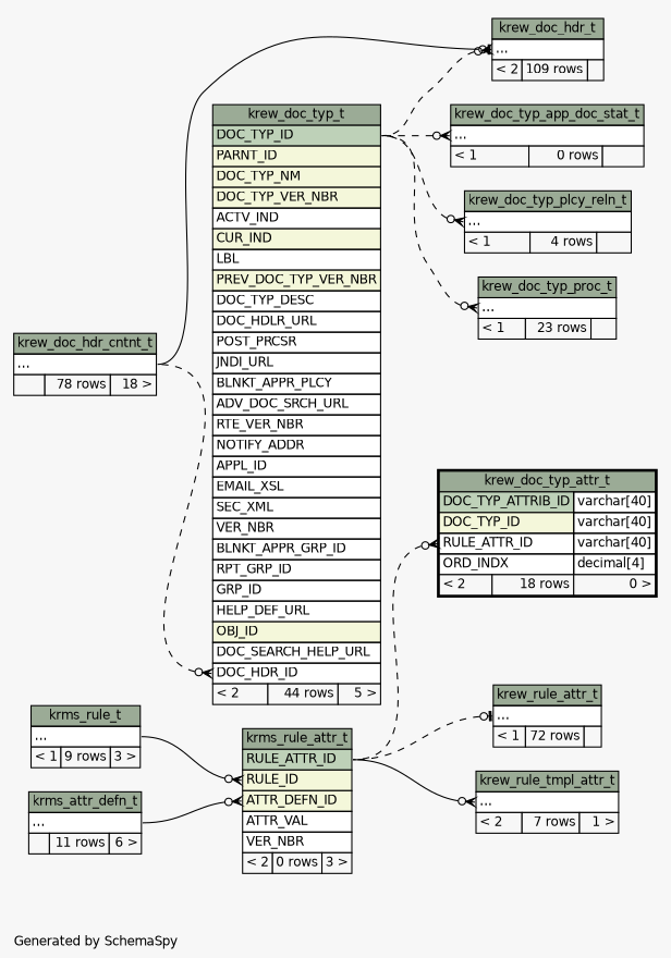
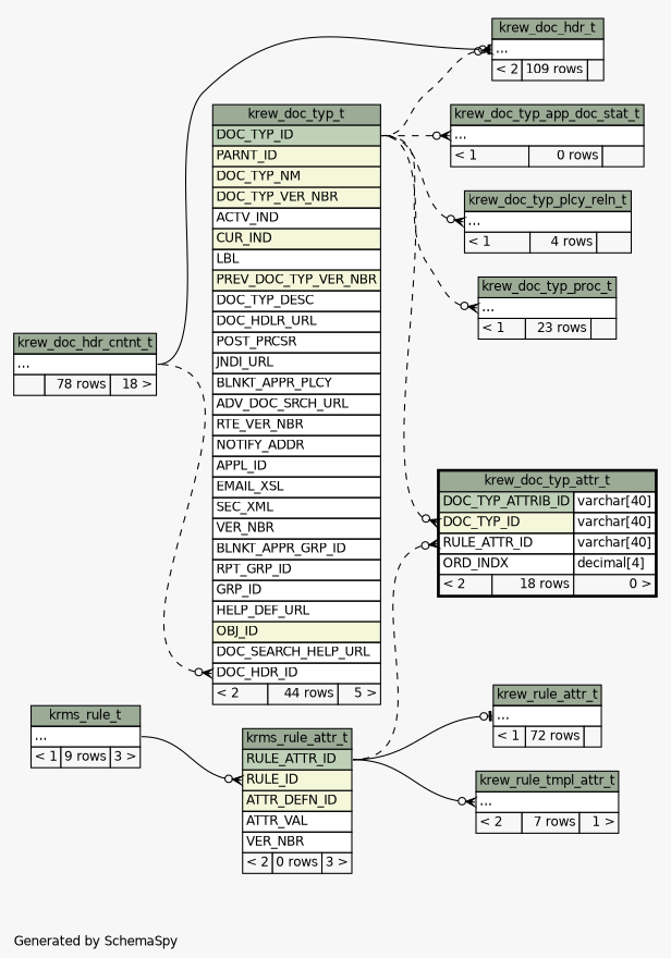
  digraph {
    bgcolor="#f7f7f7"
    fontname=Helvetica
    fontsize=11
    label="\nGenerated by SchemaSpy"
    labeljust=l
    nodesep=0.18
    rankdir=RL
    ranksep=0.46
    node [fontname=Helvetica fontsize=11 shape=plaintext]
    edge [arrowhead=none arrowsize=0.8 arrowtail=crowodot dir=back headport="DOC_TYP_ID:e" style=dashed tailport="elipses:w"]
    n1 [label=<     <TABLE BORDER="0" CELLBORDER="1" CELLSPACING="0" BGCOLOR="#ffffff">       <TR><TD COLSPAN="3" BGCOLOR="#9bab96" ALIGN="CENTER">krew_doc_hdr_t</TD></TR>       <TR><TD PORT="elipses" COLSPAN="3" ALIGN="LEFT">...</TD></TR>       <TR><TD ALIGN="LEFT" BGCOLOR="#f7f7f7">&lt; 2</TD><TD ALIGN="RIGHT" BGCOLOR="#f7f7f7">109 rows</TD><TD ALIGN="RIGHT" BGCOLOR="#f7f7f7">  </TD></TR>     </TABLE>>]
    n2 [label=<     <TABLE BORDER="0" CELLBORDER="1" CELLSPACING="0" BGCOLOR="#ffffff">       <TR><TD COLSPAN="3" BGCOLOR="#9bab96" ALIGN="CENTER">krew_doc_hdr_cntnt_t</TD></TR>       <TR><TD PORT="elipses" COLSPAN="3" ALIGN="LEFT">...</TD></TR>       <TR><TD ALIGN="LEFT" BGCOLOR="#f7f7f7">  </TD><TD ALIGN="RIGHT" BGCOLOR="#f7f7f7">78 rows</TD><TD ALIGN="RIGHT" BGCOLOR="#f7f7f7">18 &gt;</TD></TR>     </TABLE>>]
    n3 [label=<     <TABLE BORDER="0" CELLBORDER="1" CELLSPACING="0" BGCOLOR="#ffffff">       <TR><TD COLSPAN="3" BGCOLOR="#9bab96" ALIGN="CENTER">krew_doc_typ_t</TD></TR>       <TR><TD PORT="DOC_TYP_ID" COLSPAN="3" BGCOLOR="#bed1b8" ALIGN="LEFT">DOC_TYP_ID</TD></TR>       <TR><TD PORT="PARNT_ID" COLSPAN="3" BGCOLOR="#f4f7da" ALIGN="LEFT">PARNT_ID</TD></TR>       <TR><TD PORT="DOC_TYP_NM" COLSPAN="3" BGCOLOR="#f4f7da" ALIGN="LEFT">DOC_TYP_NM</TD></TR>       <TR><TD PORT="DOC_TYP_VER_NBR" COLSPAN="3" BGCOLOR="#f4f7da" ALIGN="LEFT">DOC_TYP_VER_NBR</TD></TR>       <TR><TD PORT="ACTV_IND" COLSPAN="3" ALIGN="LEFT">ACTV_IND</TD></TR>       <TR><TD PORT="CUR_IND" COLSPAN="3" BGCOLOR="#f4f7da" ALIGN="LEFT">CUR_IND</TD></TR>       <TR><TD PORT="LBL" COLSPAN="3" ALIGN="LEFT">LBL</TD></TR>       <TR><TD PORT="PREV_DOC_TYP_VER_NBR" COLSPAN="3" BGCOLOR="#f4f7da" ALIGN="LEFT">PREV_DOC_TYP_VER_NBR</TD></TR>       <TR><TD PORT="DOC_TYP_DESC" COLSPAN="3" ALIGN="LEFT">DOC_TYP_DESC</TD></TR>       <TR><TD PORT="DOC_HDLR_URL" COLSPAN="3" ALIGN="LEFT">DOC_HDLR_URL</TD></TR>       <TR><TD PORT="POST_PRCSR" COLSPAN="3" ALIGN="LEFT">POST_PRCSR</TD></TR>       <TR><TD PORT="JNDI_URL" COLSPAN="3" ALIGN="LEFT">JNDI_URL</TD></TR>       <TR><TD PORT="BLNKT_APPR_PLCY" COLSPAN="3" ALIGN="LEFT">BLNKT_APPR_PLCY</TD></TR>       <TR><TD PORT="ADV_DOC_SRCH_URL" COLSPAN="3" ALIGN="LEFT">ADV_DOC_SRCH_URL</TD></TR>       <TR><TD PORT="RTE_VER_NBR" COLSPAN="3" ALIGN="LEFT">RTE_VER_NBR</TD></TR>       <TR><TD PORT="NOTIFY_ADDR" COLSPAN="3" ALIGN="LEFT">NOTIFY_ADDR</TD></TR>       <TR><TD PORT="APPL_ID" COLSPAN="3" ALIGN="LEFT">APPL_ID</TD></TR>       <TR><TD PORT="EMAIL_XSL" COLSPAN="3" ALIGN="LEFT">EMAIL_XSL</TD></TR>       <TR><TD PORT="SEC_XML" COLSPAN="3" ALIGN="LEFT">SEC_XML</TD></TR>       <TR><TD PORT="VER_NBR" COLSPAN="3" ALIGN="LEFT">VER_NBR</TD></TR>       <TR><TD PORT="BLNKT_APPR_GRP_ID" COLSPAN="3" ALIGN="LEFT">BLNKT_APPR_GRP_ID</TD></TR>       <TR><TD PORT="RPT_GRP_ID" COLSPAN="3" ALIGN="LEFT">RPT_GRP_ID</TD></TR>       <TR><TD PORT="GRP_ID" COLSPAN="3" ALIGN="LEFT">GRP_ID</TD></TR>       <TR><TD PORT="HELP_DEF_URL" COLSPAN="3" ALIGN="LEFT">HELP_DEF_URL</TD></TR>       <TR><TD PORT="OBJ_ID" COLSPAN="3" BGCOLOR="#f4f7da" ALIGN="LEFT">OBJ_ID</TD></TR>       <TR><TD PORT="DOC_SEARCH_HELP_URL" COLSPAN="3" ALIGN="LEFT">DOC_SEARCH_HELP_URL</TD></TR>       <TR><TD PORT="DOC_HDR_ID" COLSPAN="3" ALIGN="LEFT">DOC_HDR_ID</TD></TR>       <TR><TD ALIGN="LEFT" BGCOLOR="#f7f7f7">&lt; 2</TD><TD ALIGN="RIGHT" BGCOLOR="#f7f7f7">44 rows</TD><TD ALIGN="RIGHT" BGCOLOR="#f7f7f7">5 &gt;</TD></TR>     </TABLE>>]
    n4 [label=<     <TABLE BORDER="0" CELLBORDER="1" CELLSPACING="0" BGCOLOR="#ffffff">       <TR><TD COLSPAN="3" BGCOLOR="#9bab96" ALIGN="CENTER">krew_doc_typ_app_doc_stat_t</TD></TR>       <TR><TD PORT="elipses" COLSPAN="3" ALIGN="LEFT">...</TD></TR>       <TR><TD ALIGN="LEFT" BGCOLOR="#f7f7f7">&lt; 1</TD><TD ALIGN="RIGHT" BGCOLOR="#f7f7f7">0 rows</TD><TD ALIGN="RIGHT" BGCOLOR="#f7f7f7">  </TD></TR>     </TABLE>>]
    n5 [label=<     <TABLE BORDER="2" CELLBORDER="1" CELLSPACING="0" BGCOLOR="#ffffff">       <TR><TD COLSPAN="3" BGCOLOR="#9bab96" ALIGN="CENTER">krew_doc_typ_attr_t</TD></TR>       <TR><TD PORT="DOC_TYP_ATTRIB_ID" COLSPAN="2" BGCOLOR="#bed1b8" ALIGN="LEFT">DOC_TYP_ATTRIB_ID</TD><TD PORT="DOC_TYP_ATTRIB_ID.type" ALIGN="LEFT">varchar[40]</TD></TR>       <TR><TD PORT="DOC_TYP_ID" COLSPAN="2" BGCOLOR="#f4f7da" ALIGN="LEFT">DOC_TYP_ID</TD><TD PORT="DOC_TYP_ID.type" ALIGN="LEFT">varchar[40]</TD></TR>       <TR><TD PORT="RULE_ATTR_ID" COLSPAN="2" ALIGN="LEFT">RULE_ATTR_ID</TD><TD PORT="RULE_ATTR_ID.type" ALIGN="LEFT">varchar[40]</TD></TR>       <TR><TD PORT="ORD_INDX" COLSPAN="2" ALIGN="LEFT">ORD_INDX</TD><TD PORT="ORD_INDX.type" ALIGN="LEFT">decimal[4]</TD></TR>       <TR><TD ALIGN="LEFT" BGCOLOR="#f7f7f7">&lt; 2</TD><TD ALIGN="RIGHT" BGCOLOR="#f7f7f7">18 rows</TD><TD ALIGN="RIGHT" BGCOLOR="#f7f7f7">0 &gt;</TD></TR>     </TABLE>>]
    n6 [label=<     <TABLE BORDER="0" CELLBORDER="1" CELLSPACING="0" BGCOLOR="#ffffff">       <TR><TD COLSPAN="3" BGCOLOR="#9bab96" ALIGN="CENTER">krms_rule_attr_t</TD></TR>       <TR><TD PORT="RULE_ATTR_ID" COLSPAN="3" BGCOLOR="#bed1b8" ALIGN="LEFT">RULE_ATTR_ID</TD></TR>       <TR><TD PORT="RULE_ID" COLSPAN="3" BGCOLOR="#f4f7da" ALIGN="LEFT">RULE_ID</TD></TR>       <TR><TD PORT="ATTR_DEFN_ID" COLSPAN="3" BGCOLOR="#f4f7da" ALIGN="LEFT">ATTR_DEFN_ID</TD></TR>       <TR><TD PORT="ATTR_VAL" COLSPAN="3" ALIGN="LEFT">ATTR_VAL</TD></TR>       <TR><TD PORT="VER_NBR" COLSPAN="3" ALIGN="LEFT">VER_NBR</TD></TR>       <TR><TD ALIGN="LEFT" BGCOLOR="#f7f7f7">&lt; 2</TD><TD ALIGN="RIGHT" BGCOLOR="#f7f7f7">0 rows</TD><TD ALIGN="RIGHT" BGCOLOR="#f7f7f7">3 &gt;</TD></TR>     </TABLE>>]
-   n7 [label=<     <TABLE BORDER="0" CELLBORDER="1" CELLSPACING="0" BGCOLOR="#ffffff">       <TR><TD COLSPAN="3" BGCOLOR="#9bab96" ALIGN="CENTER">krms_attr_defn_t</TD></TR>       <TR><TD PORT="elipses" COLSPAN="3" ALIGN="LEFT">...</TD></TR>       <TR><TD ALIGN="LEFT" BGCOLOR="#f7f7f7">  </TD><TD ALIGN="RIGHT" BGCOLOR="#f7f7f7">11 rows</TD><TD ALIGN="RIGHT" BGCOLOR="#f7f7f7">6 &gt;</TD></TR>     </TABLE>>]
    n8 [label=<     <TABLE BORDER="0" CELLBORDER="1" CELLSPACING="0" BGCOLOR="#ffffff">       <TR><TD COLSPAN="3" BGCOLOR="#9bab96" ALIGN="CENTER">krms_rule_t</TD></TR>       <TR><TD PORT="elipses" COLSPAN="3" ALIGN="LEFT">...</TD></TR>       <TR><TD ALIGN="LEFT" BGCOLOR="#f7f7f7">&lt; 1</TD><TD ALIGN="RIGHT" BGCOLOR="#f7f7f7">9 rows</TD><TD ALIGN="RIGHT" BGCOLOR="#f7f7f7">3 &gt;</TD></TR>     </TABLE>>]
    n9 [label=<     <TABLE BORDER="0" CELLBORDER="1" CELLSPACING="0" BGCOLOR="#ffffff">       <TR><TD COLSPAN="3" BGCOLOR="#9bab96" ALIGN="CENTER">krew_doc_typ_plcy_reln_t</TD></TR>       <TR><TD PORT="elipses" COLSPAN="3" ALIGN="LEFT">...</TD></TR>       <TR><TD ALIGN="LEFT" BGCOLOR="#f7f7f7">&lt; 1</TD><TD ALIGN="RIGHT" BGCOLOR="#f7f7f7">4 rows</TD><TD ALIGN="RIGHT" BGCOLOR="#f7f7f7">  </TD></TR>     </TABLE>>]
    n10 [label=<     <TABLE BORDER="0" CELLBORDER="1" CELLSPACING="0" BGCOLOR="#ffffff">       <TR><TD COLSPAN="3" BGCOLOR="#9bab96" ALIGN="CENTER">krew_doc_typ_proc_t</TD></TR>       <TR><TD PORT="elipses" COLSPAN="3" ALIGN="LEFT">...</TD></TR>       <TR><TD ALIGN="LEFT" BGCOLOR="#f7f7f7">&lt; 1</TD><TD ALIGN="RIGHT" BGCOLOR="#f7f7f7">23 rows</TD><TD ALIGN="RIGHT" BGCOLOR="#f7f7f7">  </TD></TR>     </TABLE>>]
    n11 [label=<     <TABLE BORDER="0" CELLBORDER="1" CELLSPACING="0" BGCOLOR="#ffffff">       <TR><TD COLSPAN="3" BGCOLOR="#9bab96" ALIGN="CENTER">krew_rule_attr_t</TD></TR>       <TR><TD PORT="elipses" COLSPAN="3" ALIGN="LEFT">...</TD></TR>       <TR><TD ALIGN="LEFT" BGCOLOR="#f7f7f7">&lt; 1</TD><TD ALIGN="RIGHT" BGCOLOR="#f7f7f7">72 rows</TD><TD ALIGN="RIGHT" BGCOLOR="#f7f7f7">  </TD></TR>     </TABLE>>]
    n12 [label=<     <TABLE BORDER="0" CELLBORDER="1" CELLSPACING="0" BGCOLOR="#ffffff">       <TR><TD COLSPAN="3" BGCOLOR="#9bab96" ALIGN="CENTER">krew_rule_tmpl_attr_t</TD></TR>       <TR><TD PORT="elipses" COLSPAN="3" ALIGN="LEFT">...</TD></TR>       <TR><TD ALIGN="LEFT" BGCOLOR="#f7f7f7">&lt; 2</TD><TD ALIGN="RIGHT" BGCOLOR="#f7f7f7">7 rows</TD><TD ALIGN="RIGHT" BGCOLOR="#f7f7f7">1 &gt;</TD></TR>     </TABLE>>]
    n1 -> n2 [arrowtail=teeodot headport="elipses:e" style=solid]
    n1 -> n3
    n3 -> n2 [headport="elipses:e" tailport="DOC_HDR_ID:w"]
    n4 -> n3
+   n5 -> n3 [tailport="DOC_TYP_ID:w"]
    n5 -> n6 [headport="RULE_ATTR_ID:e" tailport="RULE_ATTR_ID:w"]
-   n6 -> n7 [headport="elipses:e" tailport="ATTR_DEFN_ID:w" style=""]
    n6 -> n8 [headport="elipses:e" tailport="RULE_ID:w" style=""]
    n9 -> n3
    n10 -> n3
-   n11 -> n6 [arrowtail=teeodot headport="RULE_ATTR_ID:e"]
+   n11 -> n6 [arrowtail=teeodot headport="RULE_ATTR_ID:e" style=solid]
    n12 -> n6 [headport="RULE_ATTR_ID:e" style=solid]
  }
